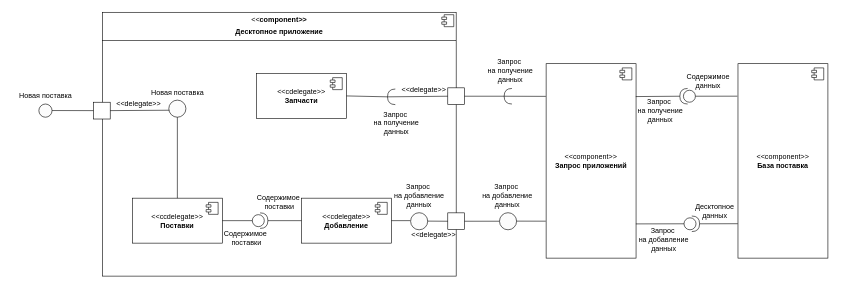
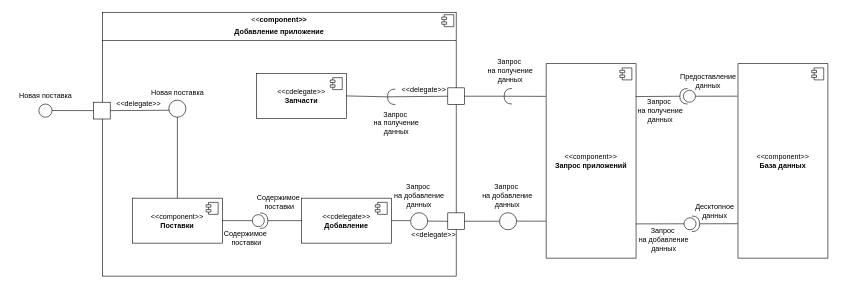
  <mxCell id="0" />
  <mxCell id="1" parent="0" />
- <mxCell id="2" value="&lt;p style=&quot;margin:0px;margin-top:6px;text-align:center;&quot;&gt;&lt;span style=&quot;background-color: initial;&quot;&gt;&amp;lt;&amp;lt;&lt;b&gt;c&lt;/b&gt;&lt;/span&gt;&lt;b&gt;omponent&amp;gt;&amp;gt;&lt;/b&gt;&lt;/p&gt;&lt;p style=&quot;margin:0px;margin-top:6px;text-align:center;&quot;&gt;&lt;b&gt;Десктопное приложение&lt;/b&gt;&lt;/p&gt;&lt;hr size=&quot;1&quot; style=&quot;border-style:solid;&quot;&gt;&lt;p style=&quot;margin:0px;margin-left:8px;&quot;&gt;&lt;br&gt;&lt;/p&gt;" style="align=left;overflow=fill;html=1;dropTarget=0;whiteSpace=wrap;" vertex="1" parent="1"><mxGeometry x="170" y="20" width="590" height="440" as="geometry" /></mxCell>
+ <mxCell id="2" value="&lt;p style=&quot;margin:0px;margin-top:6px;text-align:center;&quot;&gt;&lt;span style=&quot;background-color: initial;&quot;&gt;&amp;lt;&amp;lt;&lt;b&gt;c&lt;/b&gt;&lt;/span&gt;&lt;b&gt;omponent&amp;gt;&amp;gt;&lt;/b&gt;&lt;/p&gt;&lt;p style=&quot;margin:0px;margin-top:6px;text-align:center;&quot;&gt;&lt;b&gt;Добавление приложение&lt;/b&gt;&lt;/p&gt;&lt;hr size=&quot;1&quot; style=&quot;border-style:solid;&quot;&gt;&lt;p style=&quot;margin:0px;margin-left:8px;&quot;&gt;&lt;br&gt;&lt;/p&gt;" style="align=left;overflow=fill;html=1;dropTarget=0;whiteSpace=wrap;" vertex="1" parent="1"><mxGeometry x="170" y="20" width="590" height="440" as="geometry" /></mxCell>
  <mxCell id="3" value="" style="shape=component;jettyWidth=8;jettyHeight=4;" vertex="1" parent="2"><mxGeometry x="1" width="20" height="20" relative="1" as="geometry"><mxPoint x="-24" y="4" as="offset" /></mxGeometry></mxCell>
  <mxCell id="4" value="&lt;span style=&quot;background-color: initial;&quot;&gt;&amp;lt;&amp;lt;c&lt;/span&gt;delegate&amp;gt;&amp;gt;&lt;br&gt;&lt;b&gt;Запчасти&lt;/b&gt;" style="html=1;dropTarget=0;whiteSpace=wrap;" vertex="1" parent="1"><mxGeometry x="427" y="122" width="150" height="75" as="geometry" /></mxCell>
  <mxCell id="5" value="" style="shape=module;jettyWidth=8;jettyHeight=4;" vertex="1" parent="4"><mxGeometry x="1" width="20" height="20" relative="1" as="geometry"><mxPoint x="-27" y="7" as="offset" /></mxGeometry></mxCell>
  <mxCell id="6" value="&lt;span style=&quot;background-color: initial;&quot;&gt;&amp;lt;&amp;lt;c&lt;/span&gt;delegate&amp;gt;&amp;gt;&lt;br&gt;&lt;b&gt;Добавление&lt;/b&gt;" style="html=1;dropTarget=0;whiteSpace=wrap;" vertex="1" parent="1"><mxGeometry x="502" y="330" width="150" height="75" as="geometry" /></mxCell>
  <mxCell id="7" value="" style="shape=module;jettyWidth=8;jettyHeight=4;" vertex="1" parent="6"><mxGeometry x="1" width="20" height="20" relative="1" as="geometry"><mxPoint x="-27" y="7" as="offset" /></mxGeometry></mxCell>
- <mxCell id="8" value="&lt;span style=&quot;background-color: initial;&quot;&gt;&amp;lt;&amp;lt;c&lt;/span&gt;cdelegate&amp;gt;&amp;gt;&lt;br&gt;&lt;b&gt;Поставки&lt;/b&gt;" style="html=1;dropTarget=0;whiteSpace=wrap;" vertex="1" parent="1"><mxGeometry x="220" y="330" width="150" height="75" as="geometry" /></mxCell>
+ <mxCell id="8" value="&lt;span style=&quot;background-color: initial;&quot;&gt;&amp;lt;&amp;lt;c&lt;/span&gt;omponent&amp;gt;&amp;gt;&lt;br&gt;&lt;b&gt;Поставки&lt;/b&gt;" style="html=1;dropTarget=0;whiteSpace=wrap;" vertex="1" parent="1"><mxGeometry x="220" y="330" width="150" height="75" as="geometry" /></mxCell>
  <mxCell id="9" value="" style="shape=module;jettyWidth=8;jettyHeight=4;" vertex="1" parent="8"><mxGeometry x="1" width="20" height="20" relative="1" as="geometry"><mxPoint x="-27" y="7" as="offset" /></mxGeometry></mxCell>
  <mxCell id="10" value="" style="shape=providedRequiredInterface;html=1;verticalLabelPosition=bottom;sketch=0;rotation=0;" vertex="1" parent="1"><mxGeometry x="420" y="354.5" width="26" height="26" as="geometry" /></mxCell>
  <mxCell id="11" value="" style="endArrow=none;startArrow=none;endFill=0;startFill=0;endSize=8;startSize=10;html=1;rounded=0;exitX=0;exitY=0.5;exitDx=0;exitDy=0;exitPerimeter=0;" edge="1" parent="1" source="10" target="8"><mxGeometry width="160" relative="1" as="geometry"><mxPoint x="320" y="367" as="sourcePoint" /><mxPoint x="393" y="372.58" as="targetPoint" /></mxGeometry></mxCell>
  <mxCell id="12" value="" style="endArrow=none;startArrow=none;endFill=0;startFill=0;endSize=8;startSize=10;html=1;rounded=0;exitX=0;exitY=0.5;exitDx=0;exitDy=0;entryX=1;entryY=0.5;entryDx=0;entryDy=0;entryPerimeter=0;" edge="1" parent="1" source="6" target="10"><mxGeometry width="160" relative="1" as="geometry"><mxPoint x="290" y="367.08" as="sourcePoint" /><mxPoint x="364" y="367.08" as="targetPoint" /></mxGeometry></mxCell>
  <mxCell id="13" value="&lt;font style=&quot;font-size: 12px;&quot;&gt;Содержимое&amp;nbsp;&lt;/font&gt;&lt;div style=&quot;&quot;&gt;&lt;font style=&quot;font-size: 12px;&quot;&gt;поставки&lt;/font&gt;&lt;/div&gt;" style="text;html=1;align=center;verticalAlign=middle;resizable=0;points=[];autosize=1;strokeColor=none;fillColor=none;" vertex="1" parent="1"><mxGeometry x="360" y="375.5" width="100" height="40" as="geometry" /></mxCell>
  <mxCell id="14" value="" style="edgeStyle=orthogonalEdgeStyle;html=1;verticalAlign=bottom;endArrow=none;endSize=8;strokeColor=#000000;rounded=0;exitX=0.5;exitY=0;exitDx=0;exitDy=0;endFill=0;entryX=0.637;entryY=0.753;entryDx=0;entryDy=0;entryPerimeter=0;" edge="1" parent="1" source="8" target="45"><mxGeometry relative="1" as="geometry"><mxPoint x="304" y="184.34" as="targetPoint" /><mxPoint x="335" y="330" as="sourcePoint" /><Array as="points"><mxPoint x="295" y="190" /></Array></mxGeometry></mxCell>
  <mxCell id="15" value="Новая поставка" style="text;html=1;align=center;verticalAlign=middle;resizable=0;points=[];autosize=1;strokeColor=none;fillColor=none;" vertex="1" parent="1"><mxGeometry x="240" y="139" width="110" height="30" as="geometry" /></mxCell>
  <mxCell id="16" value="" style="html=1;whiteSpace=wrap;" vertex="1" parent="1"><mxGeometry x="155" y="170" width="28" height="28" as="geometry" /></mxCell>
  <mxCell id="17" value="" style="endArrow=none;startArrow=none;endFill=0;startFill=0;endSize=8;startSize=10;html=1;rounded=0;exitX=0.111;exitY=0.478;exitDx=0;exitDy=0;exitPerimeter=0;entryX=1;entryY=0.5;entryDx=0;entryDy=0;" edge="1" parent="1" target="16"><mxGeometry width="160" relative="1" as="geometry"><mxPoint x="283.33" y="183.34" as="sourcePoint" /><mxPoint x="180" y="183.6" as="targetPoint" /></mxGeometry></mxCell>
  <mxCell id="18" value="" style="endArrow=none;startArrow=none;endFill=0;startFill=0;endSize=8;startSize=10;html=1;rounded=0;exitX=0;exitY=0.5;exitDx=0;exitDy=0;entryX=0.857;entryY=0.495;entryDx=0;entryDy=0;entryPerimeter=0;" edge="1" parent="1" source="16" target="19"><mxGeometry width="160" relative="1" as="geometry"><mxPoint x="107" y="183.5" as="sourcePoint" /><mxPoint x="80" y="184" as="targetPoint" /></mxGeometry></mxCell>
  <mxCell id="19" value="" style="ellipse;html=1;shape=startState;fillColor=#FCFCFC;strokeColor=#000000;" vertex="1" parent="1"><mxGeometry x="60" y="169" width="30" height="30" as="geometry" /></mxCell>
  <mxCell id="20" value="Новая поставка" style="text;html=1;align=center;verticalAlign=middle;resizable=0;points=[];autosize=1;strokeColor=none;fillColor=none;" vertex="1" parent="1"><mxGeometry x="20" y="145" width="110" height="30" as="geometry" /></mxCell>
  <mxCell id="21" value="" style="html=1;whiteSpace=wrap;" vertex="1" parent="1"><mxGeometry x="746" y="146" width="28" height="28" as="geometry" /></mxCell>
  <mxCell id="22" value="Запрос&amp;nbsp;&lt;div&gt;на получение&lt;/div&gt;&lt;div&gt;данных&lt;/div&gt;" style="text;html=1;align=center;verticalAlign=middle;resizable=0;points=[];autosize=1;strokeColor=none;fillColor=none;" vertex="1" parent="1"><mxGeometry x="610" y="175" width="100" height="60" as="geometry" /></mxCell>
  <mxCell id="23" value="" style="endArrow=none;startArrow=none;endFill=0;startFill=0;endSize=8;startSize=10;html=1;rounded=0;exitX=1;exitY=0.5;exitDx=0;exitDy=0;exitPerimeter=0;entryX=1;entryY=0.5;entryDx=0;entryDy=0;" edge="1" parent="1" source="27" target="4"><mxGeometry width="160" relative="1" as="geometry"><mxPoint x="660" y="160" as="sourcePoint" /><mxPoint x="570" y="159.6" as="targetPoint" /></mxGeometry></mxCell>
  <mxCell id="24" value="" style="endArrow=none;startArrow=none;endFill=0;startFill=0;endSize=8;startSize=10;html=1;rounded=0;exitX=0;exitY=0.5;exitDx=0;exitDy=0;entryX=1;entryY=0.5;entryDx=0;entryDy=0;entryPerimeter=0;" edge="1" parent="1" source="21" target="27"><mxGeometry width="160" relative="1" as="geometry"><mxPoint x="743" y="169" as="sourcePoint" /><mxPoint x="686" y="160" as="targetPoint" /></mxGeometry></mxCell>
  <mxCell id="25" value="&lt;span style=&quot;text-wrap-mode: wrap;&quot;&gt;&amp;lt;&amp;lt;delegate&amp;gt;&amp;gt;&lt;/span&gt;" style="text;html=1;align=center;verticalAlign=middle;resizable=0;points=[];autosize=1;strokeColor=none;fillColor=none;" vertex="1" parent="1"><mxGeometry x="180" y="157" width="100" height="30" as="geometry" /></mxCell>
  <mxCell id="26" value="&lt;span style=&quot;text-wrap: wrap;&quot;&gt;&amp;lt;&amp;lt;delegate&amp;gt;&amp;gt;&lt;/span&gt;" style="text;html=1;align=center;verticalAlign=middle;resizable=0;points=[];autosize=1;strokeColor=none;fillColor=none;" vertex="1" parent="1"><mxGeometry x="656" y="134" width="100" height="30" as="geometry" /></mxCell>
  <mxCell id="27" value="" style="shape=requiredInterface;html=1;verticalLabelPosition=bottom;sketch=0;rotation=-180;" vertex="1" parent="1"><mxGeometry x="645.5" y="148" width="13" height="26" as="geometry" /></mxCell>
  <mxCell id="28" value="" style="endArrow=none;startArrow=none;endFill=0;startFill=0;endSize=8;startSize=10;html=1;rounded=0;entryX=1;entryY=0.5;entryDx=0;entryDy=0;exitX=1;exitY=0.5;exitDx=0;exitDy=0;exitPerimeter=0;" edge="1" parent="1" source="29" target="21"><mxGeometry width="160" relative="1" as="geometry"><mxPoint x="870" y="160" as="sourcePoint" /><mxPoint x="830" y="156" as="targetPoint" /></mxGeometry></mxCell>
  <mxCell id="29" value="" style="shape=requiredInterface;html=1;verticalLabelPosition=bottom;sketch=0;rotation=-180;" vertex="1" parent="1"><mxGeometry x="840" y="147" width="13" height="26" as="geometry" /></mxCell>
  <mxCell id="30" value="Запрос&amp;nbsp;&lt;div&gt;на получение&lt;/div&gt;&lt;div&gt;данных&lt;/div&gt;" style="text;html=1;align=center;verticalAlign=middle;resizable=0;points=[];autosize=1;strokeColor=none;fillColor=none;" vertex="1" parent="1"><mxGeometry x="800" y="87" width="100" height="60" as="geometry" /></mxCell>
  <mxCell id="31" value="&lt;span style=&quot;background-color: initial;&quot;&gt;&amp;lt;&amp;lt;c&lt;/span&gt;omponent&amp;gt;&amp;gt;&lt;br&gt;&lt;b&gt;Запрос приложений&lt;/b&gt;" style="html=1;dropTarget=0;whiteSpace=wrap;" vertex="1" parent="1"><mxGeometry x="910" y="105.75" width="150" height="324.25" as="geometry" /></mxCell>
  <mxCell id="32" value="" style="shape=module;jettyWidth=8;jettyHeight=4;" vertex="1" parent="31"><mxGeometry x="1" width="20" height="20" relative="1" as="geometry"><mxPoint x="-27" y="7" as="offset" /></mxGeometry></mxCell>
  <mxCell id="33" value="" style="endArrow=none;startArrow=none;endFill=0;startFill=0;endSize=8;startSize=10;html=1;rounded=0;entryX=1;entryY=0.5;entryDx=0;entryDy=0;exitX=-0.003;exitY=0.168;exitDx=0;exitDy=0;entryPerimeter=0;exitPerimeter=0;" edge="1" parent="1" source="31" target="29"><mxGeometry width="160" relative="1" as="geometry"><mxPoint x="956" y="160.58" as="sourcePoint" /><mxPoint x="890" y="160.58" as="targetPoint" /></mxGeometry></mxCell>
- <mxCell id="34" value="&lt;span style=&quot;background-color: initial;&quot;&gt;&amp;lt;&amp;lt;c&lt;/span&gt;omponent&amp;gt;&amp;gt;&lt;br&gt;&lt;b&gt;База поставка&lt;/b&gt;" style="html=1;dropTarget=0;whiteSpace=wrap;" vertex="1" parent="1"><mxGeometry x="1230" y="105.75" width="150" height="324.25" as="geometry" /></mxCell>
+ <mxCell id="34" value="&lt;span style=&quot;background-color: initial;&quot;&gt;&amp;lt;&amp;lt;c&lt;/span&gt;omponent&amp;gt;&amp;gt;&lt;br&gt;&lt;b&gt;База данных&lt;/b&gt;" style="html=1;dropTarget=0;whiteSpace=wrap;" vertex="1" parent="1"><mxGeometry x="1230" y="105.75" width="150" height="324.25" as="geometry" /></mxCell>
  <mxCell id="35" value="" style="shape=module;jettyWidth=8;jettyHeight=4;" vertex="1" parent="34"><mxGeometry x="1" width="20" height="20" relative="1" as="geometry"><mxPoint x="-27" y="7" as="offset" /></mxGeometry></mxCell>
  <mxCell id="36" value="" style="endArrow=none;startArrow=none;endFill=0;startFill=0;endSize=8;startSize=10;html=1;rounded=0;entryX=0.997;entryY=0.169;entryDx=0;entryDy=0;exitX=1;exitY=0.5;exitDx=0;exitDy=0;exitPerimeter=0;entryPerimeter=0;" edge="1" parent="1" source="37" target="31"><mxGeometry width="160" relative="1" as="geometry"><mxPoint x="1160" y="160" as="sourcePoint" /><mxPoint x="1100" y="164" as="targetPoint" /></mxGeometry></mxCell>
  <mxCell id="37" value="" style="shape=providedRequiredInterface;html=1;verticalLabelPosition=bottom;sketch=0;rotation=-180;" vertex="1" parent="1"><mxGeometry x="1133" y="147" width="26" height="26" as="geometry" /></mxCell>
  <mxCell id="38" value="" style="endArrow=none;startArrow=none;endFill=0;startFill=0;endSize=8;startSize=10;html=1;rounded=0;entryX=0;entryY=0.5;entryDx=0;entryDy=0;exitX=-0.007;exitY=0.167;exitDx=0;exitDy=0;entryPerimeter=0;exitPerimeter=0;" edge="1" parent="1" source="34" target="37"><mxGeometry width="160" relative="1" as="geometry"><mxPoint x="1250" y="159.58" as="sourcePoint" /><mxPoint x="1190" y="159.58" as="targetPoint" /></mxGeometry></mxCell>
  <mxCell id="39" value="&lt;font style=&quot;font-size: 12px;&quot;&gt;Содержимое&amp;nbsp;&lt;/font&gt;&lt;div style=&quot;&quot;&gt;&lt;font style=&quot;font-size: 12px;&quot;&gt;поставки&lt;/font&gt;&lt;/div&gt;" style="text;html=1;align=center;verticalAlign=middle;resizable=0;points=[];autosize=1;strokeColor=none;fillColor=none;" vertex="1" parent="1"><mxGeometry x="415" y="315.5" width="100" height="40" as="geometry" /></mxCell>
  <mxCell id="40" value="Запрос&amp;nbsp;&lt;div&gt;на получение&lt;/div&gt;&lt;div&gt;данных&lt;/div&gt;" style="text;html=1;align=center;verticalAlign=middle;resizable=0;points=[];autosize=1;strokeColor=none;fillColor=none;" vertex="1" parent="1"><mxGeometry x="1050" y="154" width="100" height="60" as="geometry" /></mxCell>
- <mxCell id="41" value="Содержимое&lt;div&gt;данных&lt;/div&gt;" style="text;html=1;align=center;verticalAlign=middle;resizable=0;points=[];autosize=1;strokeColor=none;fillColor=none;" vertex="1" parent="1"><mxGeometry x="1120" y="114" width="120" height="40" as="geometry" /></mxCell>
+ <mxCell id="41" value="Предоставление&lt;div&gt;данных&lt;/div&gt;" style="text;html=1;align=center;verticalAlign=middle;resizable=0;points=[];autosize=1;strokeColor=none;fillColor=none;" vertex="1" parent="1"><mxGeometry x="1120" y="114" width="120" height="40" as="geometry" /></mxCell>
  <mxCell id="42" value="" style="html=1;whiteSpace=wrap;" vertex="1" parent="1"><mxGeometry x="746" y="354.5" width="28" height="28" as="geometry" /></mxCell>
  <mxCell id="43" value="" style="endArrow=none;startArrow=none;endFill=0;startFill=0;endSize=8;startSize=10;html=1;rounded=0;entryX=1;entryY=0.5;entryDx=0;entryDy=0;exitX=0.1;exitY=0.472;exitDx=0;exitDy=0;exitPerimeter=0;" edge="1" parent="1" source="44" target="6"><mxGeometry width="160" relative="1" as="geometry"><mxPoint x="680" y="367" as="sourcePoint" /><mxPoint x="666" y="375.5" as="targetPoint" /></mxGeometry></mxCell>
  <mxCell id="44" value="" style="ellipse;html=1;shape=startState;fillColor=#FCFCFC;strokeColor=#000000;" vertex="1" parent="1"><mxGeometry x="680" y="350.25" width="36.5" height="36.5" as="geometry" /></mxCell>
  <mxCell id="45" value="" style="ellipse;html=1;shape=startState;fillColor=#FCFCFC;strokeColor=#000000;" vertex="1" parent="1"><mxGeometry x="276.75" y="162.5" width="36.5" height="36.5" as="geometry" /></mxCell>
  <mxCell id="46" value="" style="endArrow=none;startArrow=none;endFill=0;startFill=0;endSize=8;startSize=10;html=1;rounded=0;entryX=0.885;entryY=0.494;entryDx=0;entryDy=0;exitX=0;exitY=0.5;exitDx=0;exitDy=0;entryPerimeter=0;" edge="1" parent="1" source="42" target="44"><mxGeometry width="160" relative="1" as="geometry"><mxPoint x="746" y="370" as="sourcePoint" /><mxPoint x="714" y="370" as="targetPoint" /></mxGeometry></mxCell>
  <mxCell id="47" value="Запрос&amp;nbsp;&lt;div&gt;на добавление&lt;/div&gt;&lt;div&gt;данных&lt;/div&gt;" style="text;html=1;align=center;verticalAlign=middle;resizable=0;points=[];autosize=1;strokeColor=none;fillColor=none;" vertex="1" parent="1"><mxGeometry x="643.25" y="295.5" width="110" height="60" as="geometry" /></mxCell>
  <mxCell id="48" value="" style="endArrow=none;startArrow=none;endFill=0;startFill=0;endSize=8;startSize=10;html=1;rounded=0;entryX=1;entryY=0.5;entryDx=0;entryDy=0;exitX=0.124;exitY=0.499;exitDx=0;exitDy=0;exitPerimeter=0;" edge="1" parent="1" source="50" target="42"><mxGeometry width="160" relative="1" as="geometry"><mxPoint x="829.159" y="368.902" as="sourcePoint" /><mxPoint x="780" y="367" as="targetPoint" /></mxGeometry></mxCell>
  <mxCell id="49" value="Запрос&amp;nbsp;&lt;div&gt;на добавление&lt;/div&gt;&lt;div&gt;данных&lt;/div&gt;" style="text;html=1;align=center;verticalAlign=middle;resizable=0;points=[];autosize=1;strokeColor=none;fillColor=none;" vertex="1" parent="1"><mxGeometry x="790" y="295.5" width="110" height="60" as="geometry" /></mxCell>
  <mxCell id="50" value="" style="ellipse;html=1;shape=startState;fillColor=#FCFCFC;strokeColor=#000000;" vertex="1" parent="1"><mxGeometry x="828.25" y="350.25" width="36.5" height="36.5" as="geometry" /></mxCell>
  <mxCell id="51" value="" style="endArrow=none;startArrow=none;endFill=0;startFill=0;endSize=8;startSize=10;html=1;rounded=0;entryX=0.885;entryY=0.495;entryDx=0;entryDy=0;exitX=-0.004;exitY=0.81;exitDx=0;exitDy=0;exitPerimeter=0;entryPerimeter=0;" edge="1" parent="1" source="31" target="50"><mxGeometry width="160" relative="1" as="geometry"><mxPoint x="923.75" y="367.36" as="sourcePoint" /><mxPoint x="864.75" y="367.36" as="targetPoint" /></mxGeometry></mxCell>
  <mxCell id="52" value="" style="shape=providedRequiredInterface;html=1;verticalLabelPosition=bottom;sketch=0;rotation=0;" vertex="1" parent="1"><mxGeometry x="1140" y="359.75" width="26" height="26" as="geometry" /></mxCell>
  <mxCell id="53" value="" style="endArrow=none;startArrow=none;endFill=0;startFill=0;endSize=8;startSize=10;html=1;rounded=0;entryX=0.998;entryY=0.824;entryDx=0;entryDy=0;exitX=0;exitY=0.5;exitDx=0;exitDy=0;exitPerimeter=0;entryPerimeter=0;" edge="1" parent="1" source="52" target="31"><mxGeometry width="160" relative="1" as="geometry"><mxPoint x="1108" y="375.5" as="sourcePoint" /><mxPoint x="1060" y="375.5" as="targetPoint" /></mxGeometry></mxCell>
  <mxCell id="54" value="" style="endArrow=none;startArrow=none;endFill=0;startFill=0;endSize=8;startSize=10;html=1;rounded=0;entryX=1;entryY=0.5;entryDx=0;entryDy=0;exitX=-0.002;exitY=0.823;exitDx=0;exitDy=0;exitPerimeter=0;entryPerimeter=0;" edge="1" parent="1" source="34" target="52"><mxGeometry width="160" relative="1" as="geometry"><mxPoint x="1214" y="375.5" as="sourcePoint" /><mxPoint x="1150" y="375.5" as="targetPoint" /></mxGeometry></mxCell>
  <mxCell id="55" value="Запрос&amp;nbsp;&lt;div&gt;на добавление&lt;/div&gt;&lt;div&gt;данных&lt;/div&gt;" style="text;html=1;align=center;verticalAlign=middle;resizable=0;points=[];autosize=1;strokeColor=none;fillColor=none;" vertex="1" parent="1"><mxGeometry x="1051" y="369" width="110" height="60" as="geometry" /></mxCell>
  <mxCell id="56" value="Десктопное&lt;div&gt;данных&lt;/div&gt;" style="text;html=1;align=center;verticalAlign=middle;resizable=0;points=[];autosize=1;strokeColor=none;fillColor=none;" vertex="1" parent="1"><mxGeometry x="1151" y="331" width="80" height="40" as="geometry" /></mxCell>
  <mxCell id="57" value="&lt;span style=&quot;text-wrap-mode: wrap;&quot;&gt;&amp;lt;&amp;lt;delegate&amp;gt;&amp;gt;&lt;/span&gt;" style="text;html=1;align=center;verticalAlign=middle;resizable=0;points=[];autosize=1;strokeColor=none;fillColor=none;" vertex="1" parent="1"><mxGeometry x="672" y="376" width="100" height="30" as="geometry" /></mxCell>
